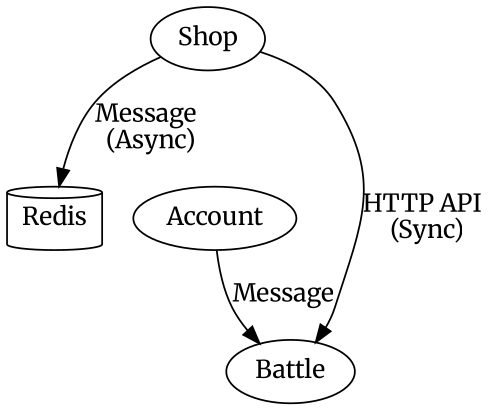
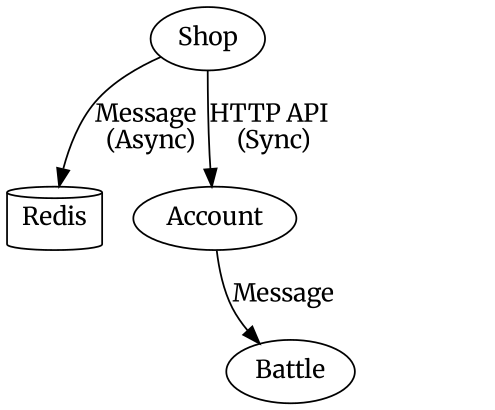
  digraph {
    fontname=Merriweather
    node [fontname=Merriweather]
    edge [fontname=Merriweather]
    Redis [shape=cylinder]
    Shop
    Account
    Battle
    Shop -> Redis [label="Message \n (Async)"]
-   Shop -> Battle [label="HTTP API \n (Sync)"]
+   Shop -> Account [label="HTTP API \n (Sync)"]
    Account -> Battle [label=Message]
  }
